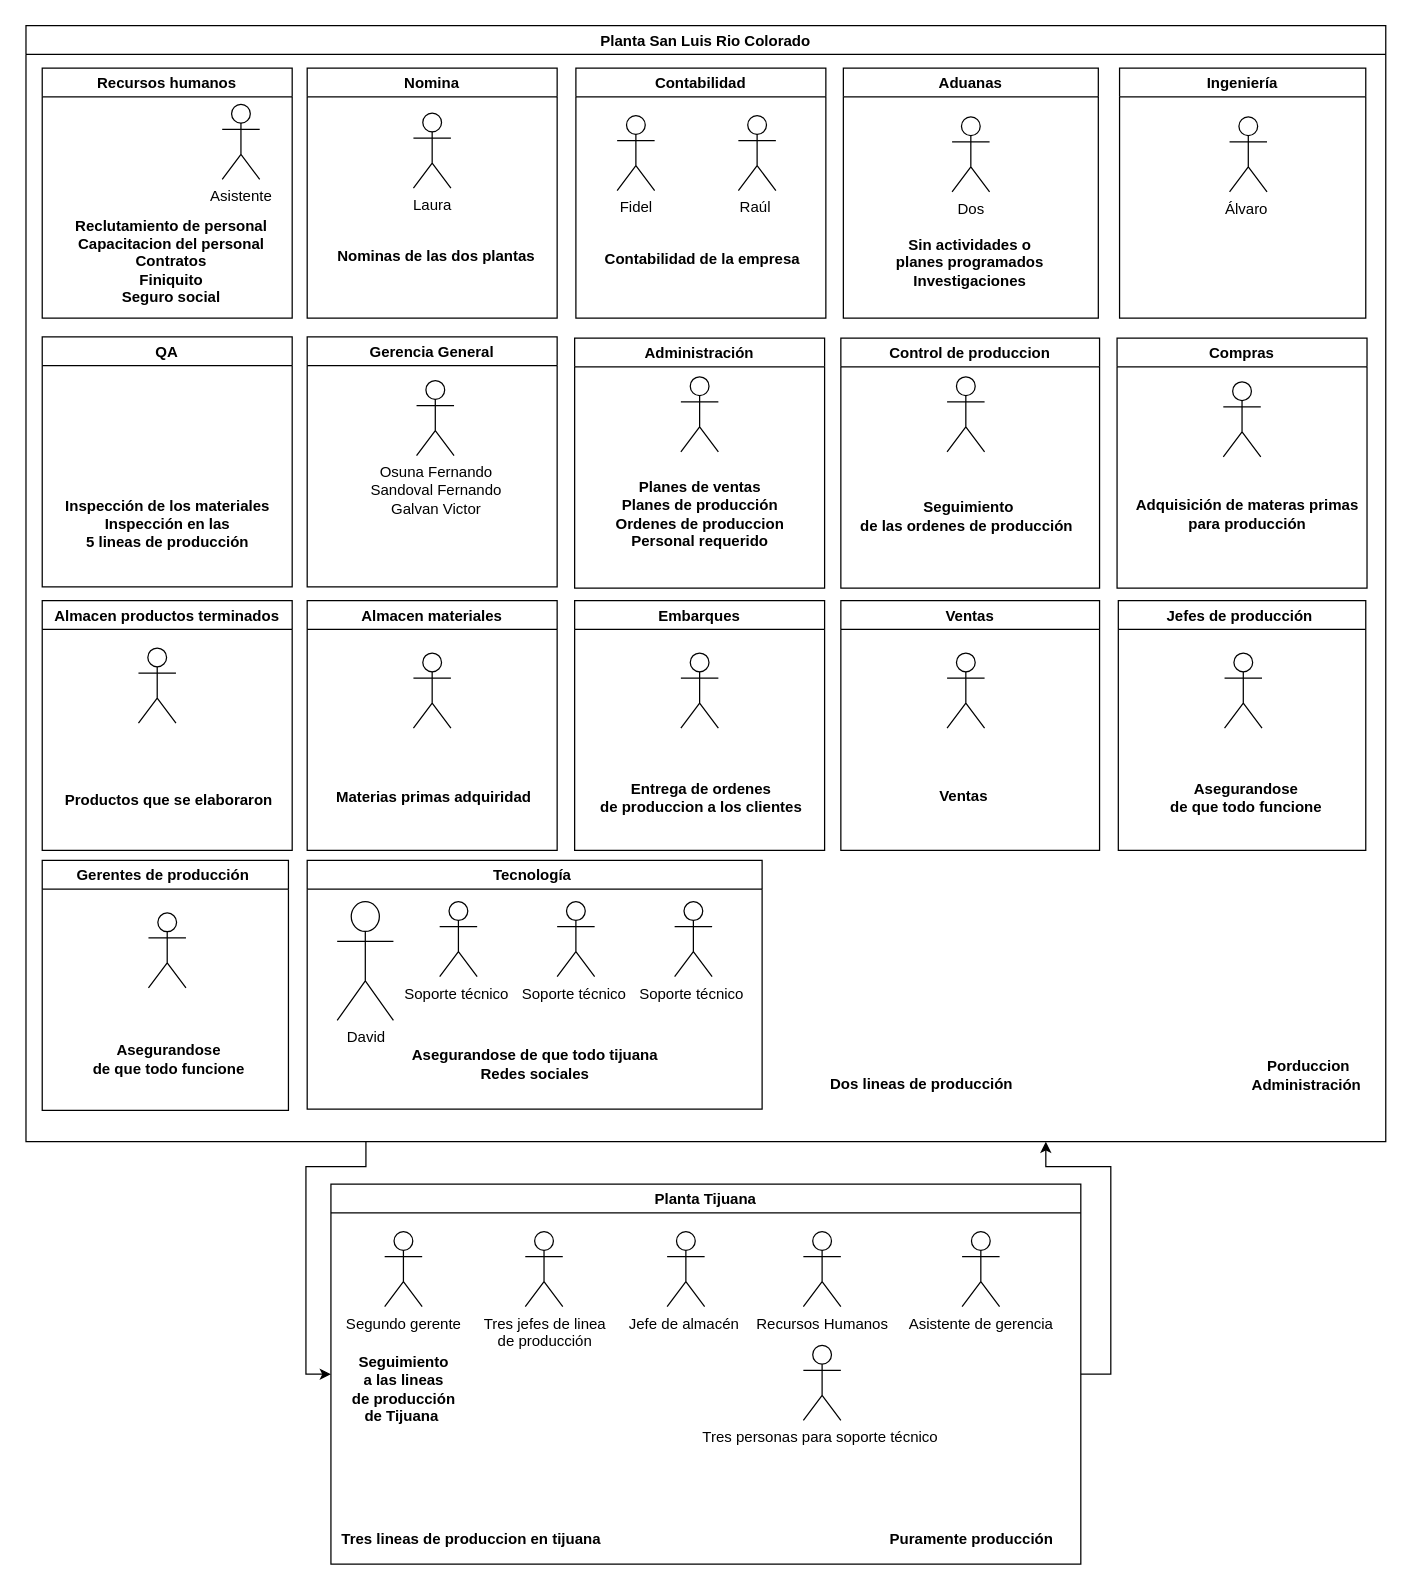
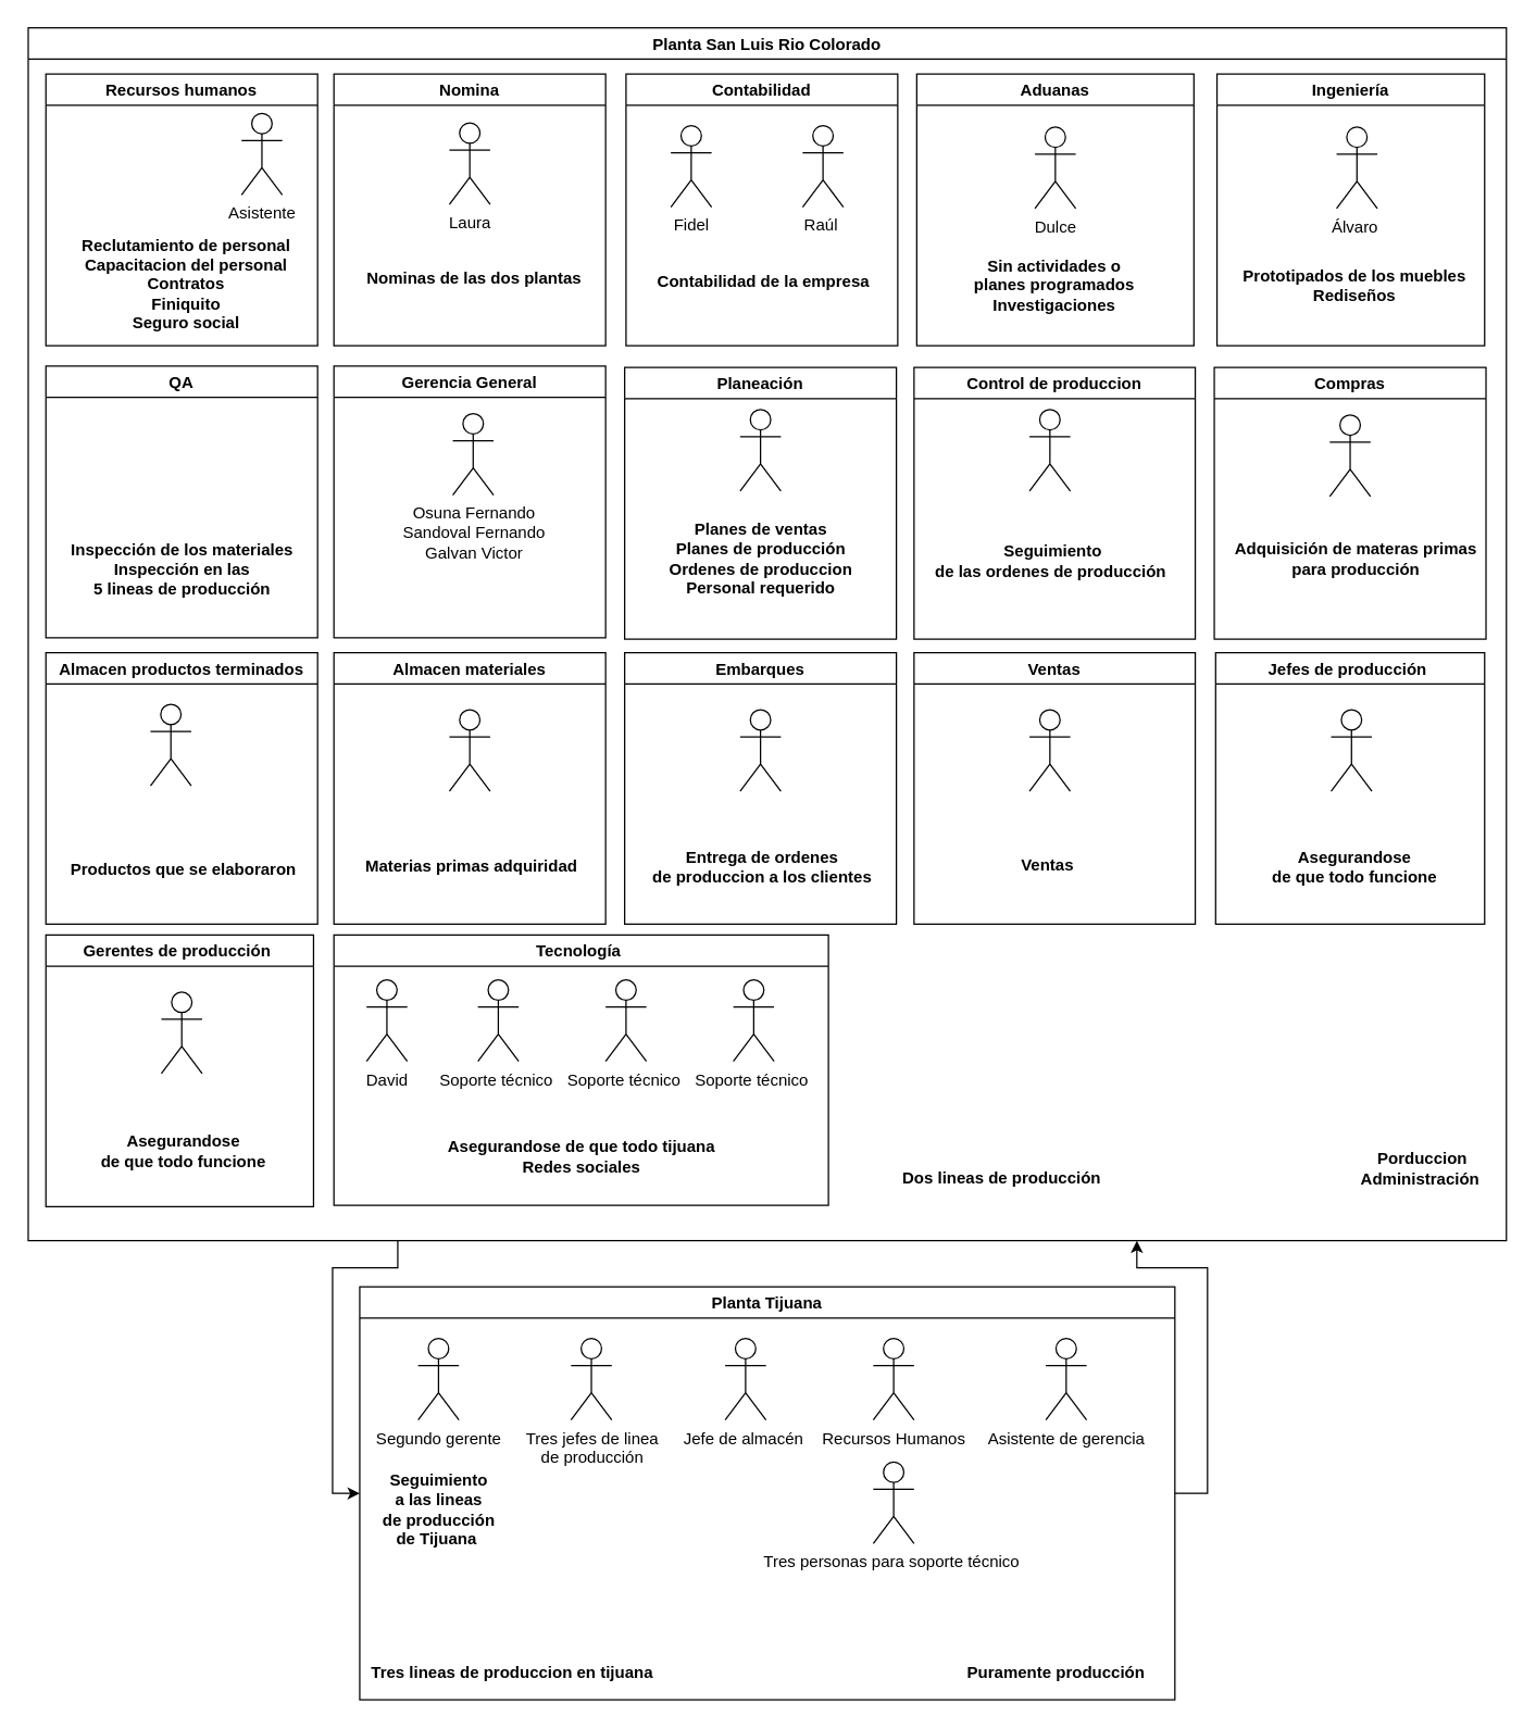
  <mxCell id="0" />
  <mxCell id="1" parent="0" />
  <mxCell id="2" style="edgeStyle=orthogonalEdgeStyle;rounded=0;orthogonalLoop=1;jettySize=auto;html=1;exitX=0.25;exitY=1;exitDx=0;exitDy=0;entryX=0;entryY=0.5;entryDx=0;entryDy=0;" edge="1" parent="1" source="4" target="60"><mxGeometry relative="1" as="geometry" /></mxCell>
  <mxCell id="3" style="edgeStyle=orthogonalEdgeStyle;rounded=0;orthogonalLoop=1;jettySize=auto;html=1;exitX=0.75;exitY=1;exitDx=0;exitDy=0;entryX=1;entryY=0.5;entryDx=0;entryDy=0;startArrow=classic;startFill=1;endArrow=none;endFill=0;" edge="1" parent="1" source="4" target="60"><mxGeometry relative="1" as="geometry"><Array as="points"><mxPoint x="836" y="933" /><mxPoint x="888" y="933" /><mxPoint x="888" y="1099" /></Array></mxGeometry></mxCell>
  <mxCell id="4" value="Planta San Luis Rio Colorado" style="swimlane;" parent="1" vertex="1"><mxGeometry x="20" y="20" width="1088" height="893" as="geometry" /></mxCell>
  <mxCell id="5" value="Aduanas" style="swimlane;startSize=23;" parent="4" vertex="1"><mxGeometry x="654" y="34" width="204" height="200" as="geometry" /></mxCell>
- <mxCell id="6" value="Dos" style="shape=umlActor;verticalLabelPosition=bottom;verticalAlign=top;html=1;outlineConnect=0;" parent="5" vertex="1"><mxGeometry x="87" y="39" width="30" height="60" as="geometry" /></mxCell>
+ <mxCell id="6" value="Dulce" style="shape=umlActor;verticalLabelPosition=bottom;verticalAlign=top;html=1;outlineConnect=0;" parent="5" vertex="1"><mxGeometry x="87" y="39" width="30" height="60" as="geometry" /></mxCell>
  <mxCell id="7" value="Sin actividades o &lt;br&gt;planes programados&lt;br&gt;Investigaciones" style="text;html=1;align=center;verticalAlign=middle;resizable=0;points=[];autosize=1;strokeColor=none;fillColor=none;fontStyle=1" vertex="1" parent="5"><mxGeometry x="41" y="133" width="120" height="46" as="geometry" /></mxCell>
  <mxCell id="8" value="Recursos humanos" style="swimlane;startSize=23;" parent="4" vertex="1"><mxGeometry x="13" y="34" width="200" height="200" as="geometry" /></mxCell>
  <mxCell id="9" value="Asistente" style="shape=umlActor;verticalLabelPosition=bottom;verticalAlign=top;html=1;outlineConnect=0;" vertex="1" parent="8"><mxGeometry x="144" y="29" width="30" height="60" as="geometry" /></mxCell>
  <mxCell id="10" value="Reclutamiento de personal&lt;br&gt;Capacitacion del personal&lt;br&gt;Contratos&lt;br&gt;Finiquito&lt;br&gt;Seguro social" style="text;html=1;align=center;verticalAlign=middle;resizable=0;points=[];autosize=1;strokeColor=none;fillColor=none;fontStyle=1" vertex="1" parent="8"><mxGeometry x="27" y="118" width="152" height="74" as="geometry" /></mxCell>
  <mxCell id="11" value="Nomina" style="swimlane;startSize=23;" parent="4" vertex="1"><mxGeometry x="225" y="34" width="200" height="200" as="geometry" /></mxCell>
  <mxCell id="12" value="Laura" style="shape=umlActor;verticalLabelPosition=bottom;verticalAlign=top;html=1;outlineConnect=0;" vertex="1" parent="11"><mxGeometry x="85" y="36" width="30" height="60" as="geometry" /></mxCell>
  <mxCell id="13" value="Nominas de las dos plantas&lt;br&gt;" style="text;html=1;align=center;verticalAlign=middle;resizable=0;points=[];autosize=1;strokeColor=none;fillColor=none;fontStyle=1" vertex="1" parent="11"><mxGeometry x="24" y="142" width="157" height="18" as="geometry" /></mxCell>
  <mxCell id="14" value="Contabilidad" style="swimlane;startSize=23;" parent="4" vertex="1"><mxGeometry x="440" y="34" width="200" height="200" as="geometry" /></mxCell>
  <mxCell id="15" value="Raúl&amp;nbsp;" style="shape=umlActor;verticalLabelPosition=bottom;verticalAlign=top;html=1;outlineConnect=0;" vertex="1" parent="14"><mxGeometry x="130" y="38" width="30" height="60" as="geometry" /></mxCell>
  <mxCell id="16" value="Contabilidad de la empresa" style="text;html=1;align=center;verticalAlign=middle;resizable=0;points=[];autosize=1;strokeColor=none;fillColor=none;fontStyle=1" vertex="1" parent="14"><mxGeometry x="22.5" y="144" width="156" height="18" as="geometry" /></mxCell>
  <mxCell id="17" value="Fidel" style="shape=umlActor;verticalLabelPosition=bottom;verticalAlign=top;html=1;outlineConnect=0;" vertex="1" parent="14"><mxGeometry x="33" y="38" width="30" height="60" as="geometry" /></mxCell>
  <mxCell id="18" value="Ingeniería" style="swimlane;startSize=23;" parent="4" vertex="1"><mxGeometry x="875" y="34" width="197" height="200" as="geometry" /></mxCell>
  <mxCell id="19" value="Álvaro&amp;nbsp;" style="shape=umlActor;verticalLabelPosition=bottom;verticalAlign=top;html=1;outlineConnect=0;" vertex="1" parent="18"><mxGeometry x="88" y="39" width="30" height="60" as="geometry" /></mxCell>
+ <mxCell id="20" value="Prototipados de los muebles&lt;br&gt;Rediseños" style="text;html=1;align=center;verticalAlign=middle;resizable=0;points=[];autosize=1;strokeColor=none;fillColor=none;fontStyle=1" vertex="1" parent="18"><mxGeometry x="20" y="140" width="161" height="32" as="geometry" /></mxCell>
  <mxCell id="21" value="QA" style="swimlane;startSize=23;" parent="4" vertex="1"><mxGeometry x="13" y="249" width="200" height="200" as="geometry" /></mxCell>
  <mxCell id="22" value="Inspección de los materiales&lt;br&gt;Inspección en las &lt;br&gt;5 lineas de producción" style="text;html=1;align=center;verticalAlign=middle;resizable=0;points=[];autosize=1;strokeColor=none;fillColor=none;container=1;fontStyle=1" vertex="1" parent="21"><mxGeometry x="19.5" y="127" width="161" height="46" as="geometry" /></mxCell>
  <mxCell id="23" value="Gerencia General" style="swimlane;startSize=23;" parent="4" vertex="1"><mxGeometry x="225" y="249" width="200" height="200" as="geometry" /></mxCell>
  <mxCell id="24" value="Osuna Fernando&lt;br&gt;Sandoval Fernando&lt;br&gt;Galvan Victor" style="shape=umlActor;verticalLabelPosition=bottom;verticalAlign=top;html=1;outlineConnect=0;" vertex="1" parent="23"><mxGeometry x="87.5" y="35" width="30" height="60" as="geometry" /></mxCell>
- <mxCell id="25" value="Administración" style="swimlane;startSize=23;" parent="4" vertex="1"><mxGeometry x="439" y="250" width="200" height="200" as="geometry" /></mxCell>
+ <mxCell id="25" value="Planeación" style="swimlane;startSize=23;" parent="4" vertex="1"><mxGeometry x="439" y="250" width="200" height="200" as="geometry" /></mxCell>
  <mxCell id="26" value="" style="shape=umlActor;verticalLabelPosition=bottom;verticalAlign=top;html=1;outlineConnect=0;" vertex="1" parent="25"><mxGeometry x="85" y="31" width="30" height="60" as="geometry" /></mxCell>
  <mxCell id="27" value="Planes de ventas&lt;br&gt;Planes de producción&lt;br&gt;Ordenes de produccion&lt;br&gt;Personal requerido&lt;br&gt;" style="text;html=1;align=center;verticalAlign=middle;resizable=0;points=[];autosize=1;strokeColor=none;fillColor=none;container=1;fontStyle=1" vertex="1" parent="25"><mxGeometry x="32.5" y="111" width="135" height="60" as="geometry" /></mxCell>
  <mxCell id="28" value="Control de produccion" style="swimlane;startSize=23;" parent="4" vertex="1"><mxGeometry x="652" y="250" width="207" height="200" as="geometry" /></mxCell>
  <mxCell id="29" value="Seguimiento &lt;br&gt;de las ordenes de producción&amp;nbsp;" style="text;html=1;align=center;verticalAlign=middle;resizable=0;points=[];autosize=1;strokeColor=none;fillColor=none;container=1;fontStyle=1" vertex="1" parent="28"><mxGeometry x="16.5" y="127" width="171" height="32" as="geometry" /></mxCell>
  <mxCell id="30" value="" style="shape=umlActor;verticalLabelPosition=bottom;verticalAlign=top;html=1;outlineConnect=0;" vertex="1" parent="28"><mxGeometry x="85" y="31" width="30" height="60" as="geometry" /></mxCell>
  <mxCell id="31" value="Compras" style="swimlane;startSize=23;" parent="4" vertex="1"><mxGeometry x="873" y="250" width="200" height="200" as="geometry" /></mxCell>
  <mxCell id="32" value="" style="shape=umlActor;verticalLabelPosition=bottom;verticalAlign=top;html=1;outlineConnect=0;" vertex="1" parent="31"><mxGeometry x="85" y="35" width="30" height="60" as="geometry" /></mxCell>
  <mxCell id="33" value="Adquisición de materas primas&lt;br&gt;para producción" style="text;html=1;align=center;verticalAlign=middle;resizable=0;points=[];autosize=1;strokeColor=none;fillColor=none;container=1;fontStyle=1" vertex="1" parent="31"><mxGeometry x="16.5" y="125" width="174" height="32" as="geometry" /></mxCell>
  <mxCell id="34" value="Almacen productos terminados" style="swimlane;startSize=23;" parent="4" vertex="1"><mxGeometry x="13" y="460" width="200" height="200" as="geometry" /></mxCell>
  <mxCell id="35" value="" style="shape=umlActor;verticalLabelPosition=bottom;verticalAlign=top;html=1;outlineConnect=0;" vertex="1" parent="34"><mxGeometry x="77" y="38" width="30" height="60" as="geometry" /></mxCell>
  <mxCell id="36" value="Productos que se elaboraron" style="text;html=1;align=center;verticalAlign=middle;resizable=0;points=[];autosize=1;strokeColor=none;fillColor=none;container=1;fontStyle=1" vertex="1" parent="34"><mxGeometry x="18.5" y="151" width="164" height="18" as="geometry" /></mxCell>
  <mxCell id="37" value="Almacen materiales" style="swimlane;startSize=23;" parent="4" vertex="1"><mxGeometry x="225" y="460" width="200" height="200" as="geometry" /></mxCell>
  <mxCell id="38" value="" style="shape=umlActor;verticalLabelPosition=bottom;verticalAlign=top;html=1;outlineConnect=0;" vertex="1" parent="37"><mxGeometry x="85" y="42" width="30" height="60" as="geometry" /></mxCell>
  <mxCell id="39" value="Materias primas adquiridad" style="text;html=1;align=center;verticalAlign=middle;resizable=0;points=[];autosize=1;strokeColor=none;fillColor=none;container=1;fontStyle=1" vertex="1" parent="37"><mxGeometry x="23" y="149" width="155" height="18" as="geometry" /></mxCell>
  <mxCell id="40" value="Dos lineas de producción&amp;nbsp;" style="text;html=1;align=center;verticalAlign=middle;resizable=0;points=[];autosize=1;strokeColor=none;fillColor=none;fontStyle=1" vertex="1" parent="4"><mxGeometry x="644" y="838" width="148" height="18" as="geometry" /></mxCell>
  <mxCell id="41" value="Embarques" style="swimlane;startSize=23;" vertex="1" parent="4"><mxGeometry x="439" y="460" width="200" height="200" as="geometry" /></mxCell>
  <mxCell id="42" value="" style="shape=umlActor;verticalLabelPosition=bottom;verticalAlign=top;html=1;outlineConnect=0;" vertex="1" parent="41"><mxGeometry x="85" y="42" width="30" height="60" as="geometry" /></mxCell>
  <mxCell id="43" value="Entrega de ordenes &lt;br&gt;de produccion a los clientes" style="text;html=1;align=center;verticalAlign=middle;resizable=0;points=[];autosize=1;strokeColor=none;fillColor=none;container=1;fontStyle=1" vertex="1" parent="41"><mxGeometry x="22" y="142" width="158" height="32" as="geometry" /></mxCell>
  <mxCell id="44" value="Ventas" style="swimlane;startSize=23;" vertex="1" parent="4"><mxGeometry x="652" y="460" width="207" height="200" as="geometry" /></mxCell>
  <mxCell id="45" value="" style="shape=umlActor;verticalLabelPosition=bottom;verticalAlign=top;html=1;outlineConnect=0;" vertex="1" parent="44"><mxGeometry x="85" y="42" width="30" height="60" as="geometry" /></mxCell>
  <mxCell id="46" value="Ventas" style="text;html=1;align=center;verticalAlign=middle;resizable=0;points=[];autosize=1;strokeColor=none;fillColor=none;container=1;fontStyle=1" vertex="1" parent="44"><mxGeometry x="74" y="148" width="48" height="18" as="geometry" /></mxCell>
  <mxCell id="47" value="Jefes de producción " style="swimlane;startSize=23;" vertex="1" parent="4"><mxGeometry x="874" y="460" width="198" height="200" as="geometry" /></mxCell>
  <mxCell id="48" value="" style="shape=umlActor;verticalLabelPosition=bottom;verticalAlign=top;html=1;outlineConnect=0;" vertex="1" parent="47"><mxGeometry x="85" y="42" width="30" height="60" as="geometry" /></mxCell>
  <mxCell id="49" value="Asegurandose &lt;br&gt;de que todo funcione" style="text;html=1;align=center;verticalAlign=middle;resizable=0;points=[];autosize=1;strokeColor=none;fillColor=none;container=1;fontStyle=1" vertex="1" parent="47"><mxGeometry x="41" y="142" width="122" height="32" as="geometry" /></mxCell>
  <mxCell id="50" value="Gerentes de producción " style="swimlane;startSize=23;" vertex="1" parent="4"><mxGeometry x="13" y="668" width="197" height="200" as="geometry" /></mxCell>
  <mxCell id="51" value="" style="shape=umlActor;verticalLabelPosition=bottom;verticalAlign=top;html=1;outlineConnect=0;" vertex="1" parent="50"><mxGeometry x="85" y="42" width="30" height="60" as="geometry" /></mxCell>
  <mxCell id="52" value="Asegurandose &lt;br&gt;de que todo funcione" style="text;html=1;align=center;verticalAlign=middle;resizable=0;points=[];autosize=1;strokeColor=none;fillColor=none;container=1;fontStyle=1" vertex="1" parent="50"><mxGeometry x="40" y="143" width="122" height="32" as="geometry" /></mxCell>
  <mxCell id="53" value="Porduccion&lt;br&gt;Administración&amp;nbsp;" style="text;html=1;align=center;verticalAlign=middle;resizable=0;points=[];autosize=1;strokeColor=none;fillColor=none;fontStyle=1" vertex="1" parent="4"><mxGeometry x="980" y="824" width="92" height="32" as="geometry" /></mxCell>
  <mxCell id="54" value="Tecnología " style="swimlane;startSize=23;" vertex="1" parent="4"><mxGeometry x="225" y="668" width="364" height="199" as="geometry" /></mxCell>
- <mxCell id="55" value="David" style="shape=umlActor;verticalLabelPosition=bottom;verticalAlign=top;html=1;outlineConnect=0;" vertex="1" parent="54"><mxGeometry x="24" y="33" width="45" height="95" as="geometry" /></mxCell>
+ <mxCell id="55" value="David" style="shape=umlActor;verticalLabelPosition=bottom;verticalAlign=top;html=1;outlineConnect=0;" vertex="1" parent="54"><mxGeometry x="24" y="33" width="30" height="60" as="geometry" /></mxCell>
  <mxCell id="56" value="Asegurandose de que todo tijuana&lt;br&gt;Redes sociales" style="text;html=1;align=center;verticalAlign=middle;resizable=0;points=[];autosize=1;strokeColor=none;fillColor=none;container=1;fontStyle=1" vertex="1" parent="54"><mxGeometry x="80.5" y="147" width="203" height="32" as="geometry" /></mxCell>
  <mxCell id="57" value="Soporte técnico&amp;nbsp;" style="shape=umlActor;verticalLabelPosition=bottom;verticalAlign=top;html=1;outlineConnect=0;" vertex="1" parent="54"><mxGeometry x="200" y="33" width="30" height="60" as="geometry" /></mxCell>
  <mxCell id="58" value="Soporte técnico&amp;nbsp;" style="shape=umlActor;verticalLabelPosition=bottom;verticalAlign=top;html=1;outlineConnect=0;" vertex="1" parent="54"><mxGeometry x="106" y="33" width="30" height="60" as="geometry" /></mxCell>
  <mxCell id="59" value="Soporte técnico&amp;nbsp;" style="shape=umlActor;verticalLabelPosition=bottom;verticalAlign=top;html=1;outlineConnect=0;" vertex="1" parent="54"><mxGeometry x="294" y="33" width="30" height="60" as="geometry" /></mxCell>
  <mxCell id="60" value="Planta Tijuana" style="swimlane;" parent="1" vertex="1"><mxGeometry x="264" y="947" width="600" height="304" as="geometry"><mxRectangle x="500" y="997" width="185" height="23" as="alternateBounds" /></mxGeometry></mxCell>
  <mxCell id="61" value="Tres lineas de produccion en tijuana" style="text;html=1;align=center;verticalAlign=middle;resizable=0;points=[];autosize=1;strokeColor=none;fillColor=none;fontStyle=1" vertex="1" parent="60"><mxGeometry x="10" y="275" width="203" height="18" as="geometry" /></mxCell>
  <mxCell id="62" value="Segundo gerente" style="shape=umlActor;verticalLabelPosition=bottom;verticalAlign=top;html=1;outlineConnect=0;" vertex="1" parent="60"><mxGeometry x="43" y="38" width="30" height="60" as="geometry" /></mxCell>
  <mxCell id="63" value="Seguimiento &lt;br&gt;a las lineas &lt;br&gt;de producción &lt;br&gt;de Tijuana&amp;nbsp;" style="text;html=1;align=center;verticalAlign=middle;resizable=0;points=[];autosize=1;strokeColor=none;fillColor=none;fontStyle=1" vertex="1" parent="60"><mxGeometry x="15.5" y="134" width="85" height="60" as="geometry" /></mxCell>
  <mxCell id="64" value="Puramente producción&amp;nbsp;" style="text;html=1;align=center;verticalAlign=middle;resizable=0;points=[];autosize=1;strokeColor=none;fillColor=none;fontStyle=1" vertex="1" parent="60"><mxGeometry x="447" y="275" width="134" height="18" as="geometry" /></mxCell>
  <mxCell id="65" value="Tres jefes de linea&lt;br&gt;&amp;nbsp;de producción&amp;nbsp;" style="shape=umlActor;verticalLabelPosition=bottom;verticalAlign=top;html=1;outlineConnect=0;" vertex="1" parent="60"><mxGeometry x="155.5" y="38" width="30" height="60" as="geometry" /></mxCell>
  <mxCell id="66" value="Jefe de almacén&amp;nbsp;" style="shape=umlActor;verticalLabelPosition=bottom;verticalAlign=top;html=1;outlineConnect=0;" vertex="1" parent="60"><mxGeometry x="269" y="38" width="30" height="60" as="geometry" /></mxCell>
  <mxCell id="67" value="Recursos Humanos" style="shape=umlActor;verticalLabelPosition=bottom;verticalAlign=top;html=1;outlineConnect=0;" vertex="1" parent="60"><mxGeometry x="378" y="38" width="30" height="60" as="geometry" /></mxCell>
  <mxCell id="68" value="Asistente de gerencia" style="shape=umlActor;verticalLabelPosition=bottom;verticalAlign=top;html=1;outlineConnect=0;" vertex="1" parent="60"><mxGeometry x="505" y="38" width="30" height="60" as="geometry" /></mxCell>
  <mxCell id="69" value="Tres personas para soporte técnico&amp;nbsp;" style="shape=umlActor;verticalLabelPosition=bottom;verticalAlign=top;html=1;outlineConnect=0;" vertex="1" parent="60"><mxGeometry x="378" y="129" width="30" height="60" as="geometry" /></mxCell>
